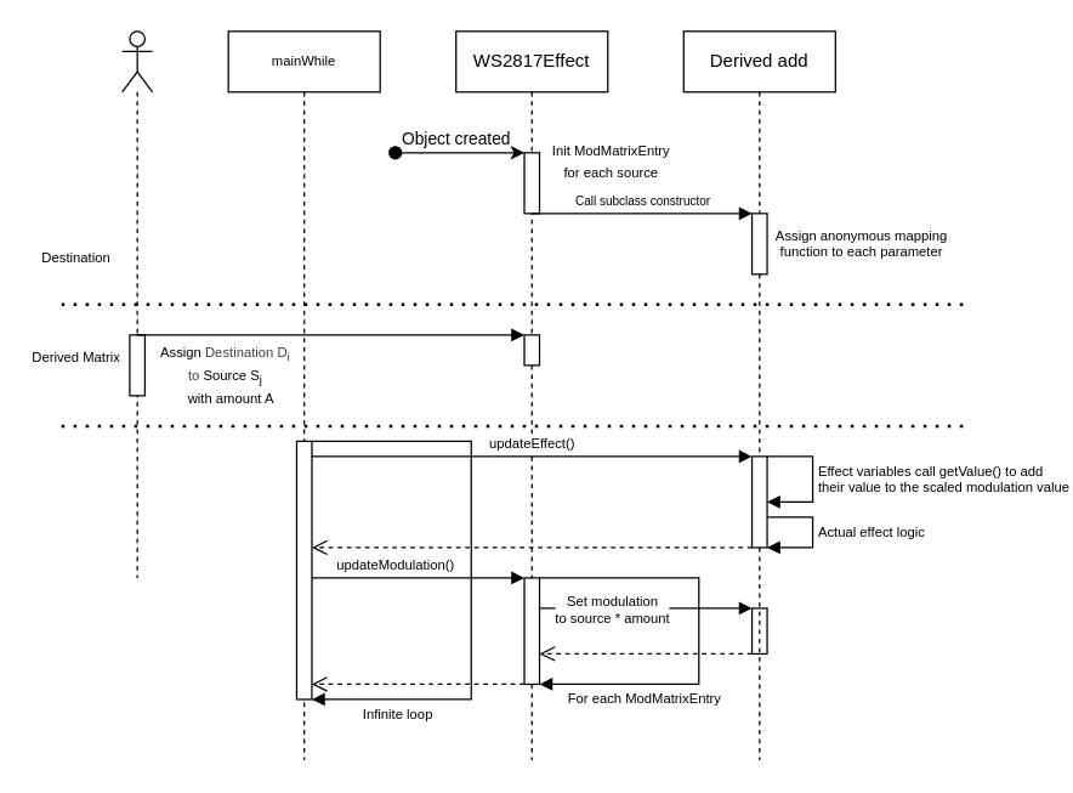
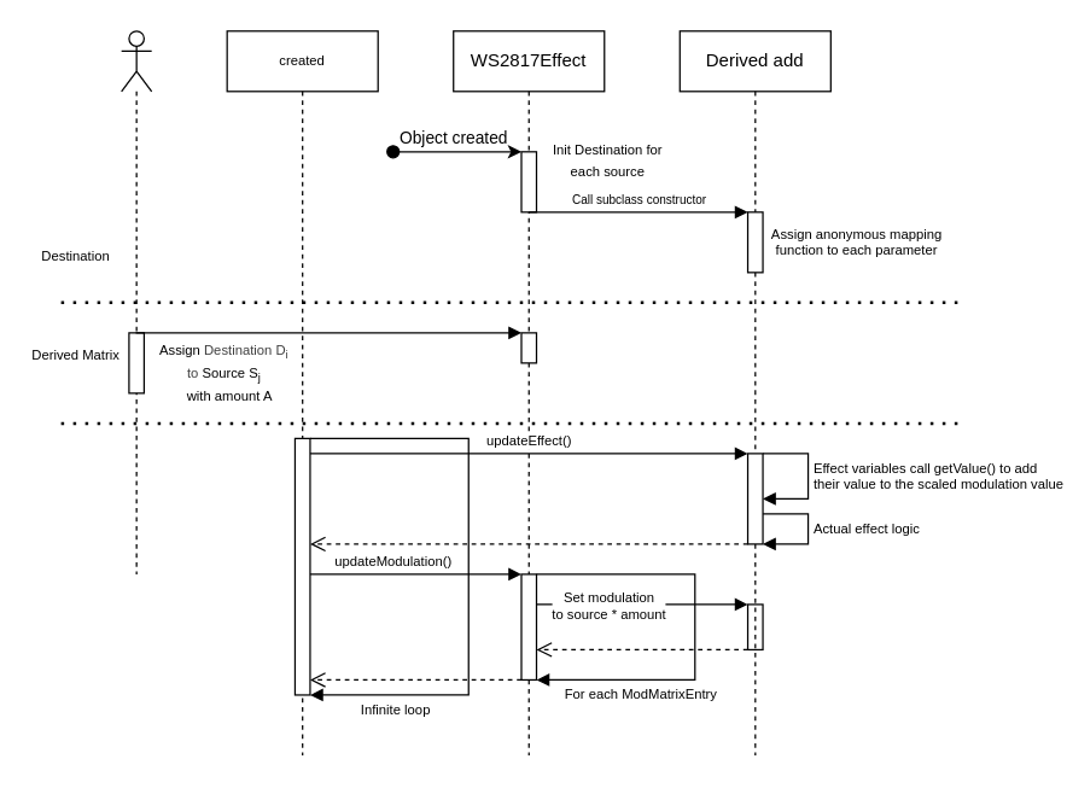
  <mxCell id="0" />
  <mxCell id="1" parent="0" />
  <mxCell id="2" value="WS2817Effect" style="shape=umlLifeline;perimeter=lifelinePerimeter;whiteSpace=wrap;html=1;container=1;dropTarget=0;collapsible=0;recursiveResize=0;outlineConnect=0;portConstraint=eastwest;newEdgeStyle={&quot;curved&quot;:0,&quot;rounded&quot;:0};" parent="1" vertex="1"><mxGeometry x="300" y="20" width="100" height="480" as="geometry" /></mxCell>
  <mxCell id="3" value="" style="html=1;points=[[0,0,0,0,5],[0,1,0,0,-5],[1,0,0,0,5],[1,1,0,0,-5]];perimeter=orthogonalPerimeter;outlineConnect=0;targetShapes=umlLifeline;portConstraint=eastwest;newEdgeStyle={&quot;curved&quot;:0,&quot;rounded&quot;:0};" parent="2" vertex="1"><mxGeometry x="45" y="80" width="10" height="40" as="geometry" /></mxCell>
  <mxCell id="4" value="" style="html=1;points=[[0,0,0,0,5],[0,1,0,0,-5],[1,0,0,0,5],[1,1,0,0,-5]];perimeter=orthogonalPerimeter;outlineConnect=0;targetShapes=umlLifeline;portConstraint=eastwest;newEdgeStyle={&quot;curved&quot;:0,&quot;rounded&quot;:0};" vertex="1" parent="2"><mxGeometry x="45" y="200" width="10" height="20" as="geometry" /></mxCell>
  <mxCell id="5" value="" style="html=1;points=[[0,0,0,0,5],[0,1,0,0,-5],[1,0,0,0,5],[1,1,0,0,-5]];perimeter=orthogonalPerimeter;outlineConnect=0;targetShapes=umlLifeline;portConstraint=eastwest;newEdgeStyle={&quot;curved&quot;:0,&quot;rounded&quot;:0};" vertex="1" parent="2"><mxGeometry x="45" y="360" width="10" height="70" as="geometry" /></mxCell>
  <mxCell id="6" value="" style="html=1;points=[[0,0,0,0,5],[0,1,0,0,-5],[1,0,0,0,5],[1,1,0,0,-5]];perimeter=orthogonalPerimeter;outlineConnect=0;targetShapes=umlLifeline;portConstraint=eastwest;newEdgeStyle={&quot;curved&quot;:0,&quot;rounded&quot;:0};rounded=0;align=center;verticalAlign=middle;fontFamily=Helvetica;fontSize=9;fontColor=default;fillColor=none;gradientColor=none;" vertex="1" parent="2"><mxGeometry x="195" y="380" width="10" height="30" as="geometry" /></mxCell>
  <mxCell id="7" value="For each ModMatrixEntry&amp;nbsp;" style="html=1;align=left;spacingLeft=2;endArrow=block;rounded=0;edgeStyle=orthogonalEdgeStyle;curved=0;rounded=0;fontFamily=Helvetica;fontSize=9;fontColor=default;" edge="1" parent="2" source="5"><mxGeometry x="0.893" y="10" relative="1" as="geometry"><mxPoint x="45" y="390" as="sourcePoint" /><Array as="points"><mxPoint x="160" y="360" /><mxPoint x="160" y="430" /></Array><mxPoint x="55" y="430" as="targetPoint" /><mxPoint as="offset" /></mxGeometry></mxCell>
  <mxCell id="8" value="&lt;div&gt;&lt;br&gt;&lt;/div&gt;&lt;div&gt;&lt;br&gt;&lt;/div&gt;" style="html=1;verticalAlign=bottom;endArrow=open;dashed=1;endSize=8;curved=0;rounded=0;fontFamily=Helvetica;fontSize=9;fontColor=default;" edge="1" source="6" parent="2" target="5"><mxGeometry relative="1" as="geometry"><mxPoint x="125" y="445" as="targetPoint" /><Array as="points"><mxPoint x="120" y="410" /></Array></mxGeometry></mxCell>
  <mxCell id="9" value="" style="html=1;verticalAlign=bottom;endArrow=block;curved=0;rounded=0;fontFamily=Helvetica;fontSize=9;fontColor=default;" edge="1" target="6" parent="2" source="5"><mxGeometry relative="1" as="geometry"><mxPoint x="125" y="375" as="sourcePoint" /><Array as="points"><mxPoint x="120" y="380" /></Array></mxGeometry></mxCell>
  <mxCell id="10" value="Set modulation&lt;div&gt;to source * amount&lt;/div&gt;" style="edgeLabel;html=1;align=center;verticalAlign=middle;resizable=0;points=[];rounded=0;fontFamily=Helvetica;fontSize=9;fontColor=default;fillColor=none;gradientColor=none;" vertex="1" connectable="0" parent="9"><mxGeometry x="-0.422" y="1" relative="1" as="geometry"><mxPoint x="7" y="1" as="offset" /></mxGeometry></mxCell>
  <mxCell id="11" value="Derived add" style="shape=umlLifeline;perimeter=lifelinePerimeter;whiteSpace=wrap;html=1;container=1;dropTarget=0;collapsible=0;recursiveResize=0;outlineConnect=0;portConstraint=eastwest;newEdgeStyle={&quot;curved&quot;:0,&quot;rounded&quot;:0};" parent="1" vertex="1"><mxGeometry x="450" y="20" width="100" height="480" as="geometry" /></mxCell>
  <mxCell id="12" value="" style="html=1;points=[[0,0,0,0,5],[0,1,0,0,-5],[1,0,0,0,5],[1,1,0,0,-5]];perimeter=orthogonalPerimeter;outlineConnect=0;targetShapes=umlLifeline;portConstraint=eastwest;newEdgeStyle={&quot;curved&quot;:0,&quot;rounded&quot;:0};" vertex="1" parent="11"><mxGeometry x="45" y="120" width="10" height="40" as="geometry" /></mxCell>
  <mxCell id="13" value="" style="html=1;points=[[0,0,0,0,5],[0,1,0,0,-5],[1,0,0,0,5],[1,1,0,0,-5]];perimeter=orthogonalPerimeter;outlineConnect=0;targetShapes=umlLifeline;portConstraint=eastwest;newEdgeStyle={&quot;curved&quot;:0,&quot;rounded&quot;:0};" vertex="1" parent="11"><mxGeometry x="45" y="280" width="10" height="60" as="geometry" /></mxCell>
  <mxCell id="14" value="Effect variables call getValue() to add&amp;nbsp;&lt;div&gt;their value to the scaled modulation value&lt;/div&gt;" style="html=1;align=left;spacingLeft=2;endArrow=block;rounded=0;edgeStyle=orthogonalEdgeStyle;curved=0;rounded=0;fontFamily=Helvetica;fontSize=9;fontColor=default;" edge="1" target="13" parent="11"><mxGeometry relative="1" as="geometry"><mxPoint x="55" y="280" as="sourcePoint" /><Array as="points"><mxPoint x="85" y="280" /><mxPoint x="85" y="310" /></Array><mxPoint x="60" y="310.0" as="targetPoint" /></mxGeometry></mxCell>
  <mxCell id="15" value="" style="shape=umlLifeline;perimeter=lifelinePerimeter;whiteSpace=wrap;html=1;container=1;dropTarget=0;collapsible=0;recursiveResize=0;outlineConnect=0;portConstraint=eastwest;newEdgeStyle={&quot;curved&quot;:0,&quot;rounded&quot;:0};participant=umlActor;" parent="1" vertex="1"><mxGeometry x="80" y="20" width="20" height="360" as="geometry" /></mxCell>
  <mxCell id="16" value="" style="html=1;points=[[0,0,0,0,5],[0,1,0,0,-5],[1,0,0,0,5],[1,1,0,0,-5]];perimeter=orthogonalPerimeter;outlineConnect=0;targetShapes=umlLifeline;portConstraint=eastwest;newEdgeStyle={&quot;curved&quot;:0,&quot;rounded&quot;:0};" vertex="1" parent="15"><mxGeometry x="5" y="200" width="10" height="40" as="geometry" /></mxCell>
  <mxCell id="17" value="" style="endArrow=none;dashed=1;html=1;dashPattern=1 3;strokeWidth=2;" edge="1" parent="1"><mxGeometry width="50" height="50" relative="1" as="geometry"><mxPoint x="40" y="200" as="sourcePoint" /><mxPoint x="640" y="200" as="targetPoint" /></mxGeometry></mxCell>
- <mxCell id="18" value="&lt;font style=&quot;font-size: 9px;&quot;&gt;Init ModMatrixEntry for each source&lt;/font&gt;" style="text;html=1;align=center;verticalAlign=middle;whiteSpace=wrap;rounded=0;" vertex="1" parent="1"><mxGeometry x="360" y="90" width="85" height="30" as="geometry" /></mxCell>
+ <mxCell id="18" value="&lt;font style=&quot;font-size: 9px;&quot;&gt;Init Destination for each source&lt;/font&gt;" style="text;html=1;align=center;verticalAlign=middle;whiteSpace=wrap;rounded=0;" vertex="1" parent="1"><mxGeometry x="360" y="90" width="85" height="30" as="geometry" /></mxCell>
  <mxCell id="19" value="&lt;font style=&quot;font-size: 8px;&quot;&gt;Call subclass constructor&lt;/font&gt;" style="html=1;verticalAlign=bottom;endArrow=block;curved=0;rounded=0;" edge="1" parent="1" target="12"><mxGeometry x="0.001" width="80" relative="1" as="geometry"><mxPoint x="350" y="140" as="sourcePoint" /><mxPoint x="430" y="140" as="targetPoint" /><mxPoint as="offset" /></mxGeometry></mxCell>
  <mxCell id="20" value="Assign anonymous mapping function to each parameter" style="text;html=1;align=center;verticalAlign=middle;whiteSpace=wrap;rounded=0;fontSize=9;" vertex="1" parent="1"><mxGeometry x="500" y="145" width="135" height="30" as="geometry" /></mxCell>
  <mxCell id="21" value="" style="endArrow=none;dashed=1;html=1;dashPattern=1 3;strokeWidth=2;" edge="1" parent="1"><mxGeometry width="50" height="50" relative="1" as="geometry"><mxPoint x="40" y="280" as="sourcePoint" /><mxPoint x="640" y="280" as="targetPoint" /></mxGeometry></mxCell>
  <mxCell id="22" value="Destination" style="text;html=1;align=center;verticalAlign=middle;whiteSpace=wrap;rounded=0;fontFamily=Helvetica;fontSize=9;fontColor=default;" vertex="1" parent="1"><mxGeometry x="20" y="155" width="60" height="30" as="geometry" /></mxCell>
  <mxCell id="23" value="Derived Matrix" style="text;html=1;align=center;verticalAlign=middle;whiteSpace=wrap;rounded=0;fontFamily=Helvetica;fontSize=9;fontColor=default;" vertex="1" parent="1"><mxGeometry x="20" y="220" width="60" height="30" as="geometry" /></mxCell>
- <mxCell id="24" value="mainWhile" style="shape=umlLifeline;perimeter=lifelinePerimeter;whiteSpace=wrap;html=1;container=1;dropTarget=0;collapsible=0;recursiveResize=0;outlineConnect=0;portConstraint=eastwest;newEdgeStyle={&quot;curved&quot;:0,&quot;rounded&quot;:0};rounded=0;align=center;verticalAlign=middle;fontFamily=Helvetica;fontSize=9;fontColor=default;fillColor=none;gradientColor=none;" vertex="1" parent="1"><mxGeometry x="150" y="20" width="100" height="480" as="geometry" /></mxCell>
+ <mxCell id="24" value="created" style="shape=umlLifeline;perimeter=lifelinePerimeter;whiteSpace=wrap;html=1;container=1;dropTarget=0;collapsible=0;recursiveResize=0;outlineConnect=0;portConstraint=eastwest;newEdgeStyle={&quot;curved&quot;:0,&quot;rounded&quot;:0};rounded=0;align=center;verticalAlign=middle;fontFamily=Helvetica;fontSize=9;fontColor=default;fillColor=none;gradientColor=none;" vertex="1" parent="1"><mxGeometry x="150" y="20" width="100" height="480" as="geometry" /></mxCell>
  <mxCell id="25" value="Infinite loop" style="html=1;align=left;spacingLeft=2;endArrow=block;rounded=0;edgeStyle=orthogonalEdgeStyle;curved=0;rounded=0;fontFamily=Helvetica;fontSize=9;fontColor=default;" edge="1" target="26" parent="24" source="26"><mxGeometry x="0.844" y="10" relative="1" as="geometry"><mxPoint x="45" y="300" as="sourcePoint" /><Array as="points"><mxPoint x="160" y="270" /><mxPoint x="160" y="440" /></Array><mxPoint x="50.0" y="330.02" as="targetPoint" /><mxPoint as="offset" /></mxGeometry></mxCell>
  <mxCell id="26" value="" style="html=1;points=[[0,0,0,0,5],[0,1,0,0,-5],[1,0,0,0,5],[1,1,0,0,-5]];perimeter=orthogonalPerimeter;outlineConnect=0;targetShapes=umlLifeline;portConstraint=eastwest;newEdgeStyle={&quot;curved&quot;:0,&quot;rounded&quot;:0};rounded=0;align=center;verticalAlign=middle;fontFamily=Helvetica;fontSize=9;fontColor=default;fillColor=default;gradientColor=none;" vertex="1" parent="24"><mxGeometry x="45" y="270" width="10" height="170" as="geometry" /></mxCell>
  <mxCell id="27" value="&lt;font style=&quot;font-size: 9px;&quot;&gt;Assign&amp;nbsp;&lt;span style=&quot;color: rgb(63, 63, 63);&quot;&gt;Destination D&lt;sub&gt;i&lt;/sub&gt;&amp;nbsp;&lt;/span&gt;&lt;/font&gt;&lt;div&gt;&lt;font style=&quot;font-size: 9px;&quot;&gt;&lt;span style=&quot;color: rgb(63, 63, 63);&quot;&gt;to&amp;nbsp;&lt;/span&gt;Source S&lt;sub&gt;j&lt;/sub&gt;&amp;nbsp;&lt;/font&gt;&lt;div&gt;&lt;font style=&quot;font-size: 9px;&quot;&gt;&amp;nbsp;&amp;nbsp;with amount A&lt;/font&gt;&lt;/div&gt;&lt;/div&gt;" style="html=1;verticalAlign=bottom;endArrow=block;curved=0;rounded=0;" edge="1" parent="1" source="15" target="4"><mxGeometry x="-0.538" y="-50" width="80" relative="1" as="geometry"><mxPoint x="100" y="220" as="sourcePoint" /><mxPoint x="340" y="220" as="targetPoint" /><Array as="points"><mxPoint x="220" y="220" /></Array><mxPoint as="offset" /></mxGeometry></mxCell>
  <mxCell id="28" value="updateEffect()" style="html=1;verticalAlign=bottom;endArrow=block;curved=0;rounded=0;fontFamily=Helvetica;fontSize=9;fontColor=default;" edge="1" parent="1" source="26" target="13"><mxGeometry width="80" relative="1" as="geometry"><mxPoint x="200" y="310" as="sourcePoint" /><mxPoint x="280" y="310" as="targetPoint" /><Array as="points"><mxPoint x="350" y="300" /></Array></mxGeometry></mxCell>
  <mxCell id="29" value="updateModulation()" style="html=1;verticalAlign=bottom;endArrow=block;curved=0;rounded=0;fontFamily=Helvetica;fontSize=9;fontColor=default;" edge="1" parent="1" source="26" target="5"><mxGeometry x="-0.214" width="80" relative="1" as="geometry"><mxPoint x="200" y="330" as="sourcePoint" /><mxPoint x="280" y="330" as="targetPoint" /><mxPoint as="offset" /></mxGeometry></mxCell>
  <mxCell id="30" value="Object created" style="html=1;verticalAlign=bottom;startArrow=oval;startFill=1;endArrow=classic;startSize=8;curved=0;rounded=0;endFill=1;" parent="1" edge="1" target="3"><mxGeometry x="-0.059" width="60" relative="1" as="geometry"><mxPoint x="260" y="100" as="sourcePoint" /><mxPoint x="350" y="100" as="targetPoint" /><mxPoint as="offset" /></mxGeometry></mxCell>
  <mxCell id="31" value="&lt;div&gt;&lt;br&gt;&lt;/div&gt;&lt;div&gt;&lt;br&gt;&lt;/div&gt;" style="html=1;verticalAlign=bottom;endArrow=open;dashed=1;endSize=8;curved=0;rounded=0;fontFamily=Helvetica;fontSize=9;fontColor=default;" edge="1" parent="1" source="13" target="26"><mxGeometry relative="1" as="geometry"><mxPoint x="365" y="375" as="targetPoint" /><mxPoint x="505" y="375" as="sourcePoint" /><Array as="points"><mxPoint x="340" y="360" /></Array></mxGeometry></mxCell>
  <mxCell id="32" value="Actual effect logic" style="html=1;align=left;spacingLeft=2;endArrow=block;rounded=0;edgeStyle=orthogonalEdgeStyle;curved=0;rounded=0;fontFamily=Helvetica;fontSize=9;fontColor=default;" edge="1" parent="1" source="13"><mxGeometry relative="1" as="geometry"><mxPoint x="505" y="330" as="sourcePoint" /><Array as="points"><mxPoint x="535" y="340" /><mxPoint x="535" y="360" /></Array><mxPoint x="505" y="360" as="targetPoint" /><mxPoint as="offset" /></mxGeometry></mxCell>
  <mxCell id="33" value="&lt;div&gt;&lt;br&gt;&lt;/div&gt;&lt;div&gt;&lt;br&gt;&lt;/div&gt;" style="html=1;verticalAlign=bottom;endArrow=open;dashed=1;endSize=8;curved=0;rounded=0;fontFamily=Helvetica;fontSize=9;fontColor=default;" edge="1" parent="1" source="5" target="26"><mxGeometry relative="1" as="geometry"><mxPoint x="210" y="440" as="targetPoint" /><mxPoint x="350" y="440" as="sourcePoint" /><Array as="points"><mxPoint x="270" y="450" /></Array></mxGeometry></mxCell>
